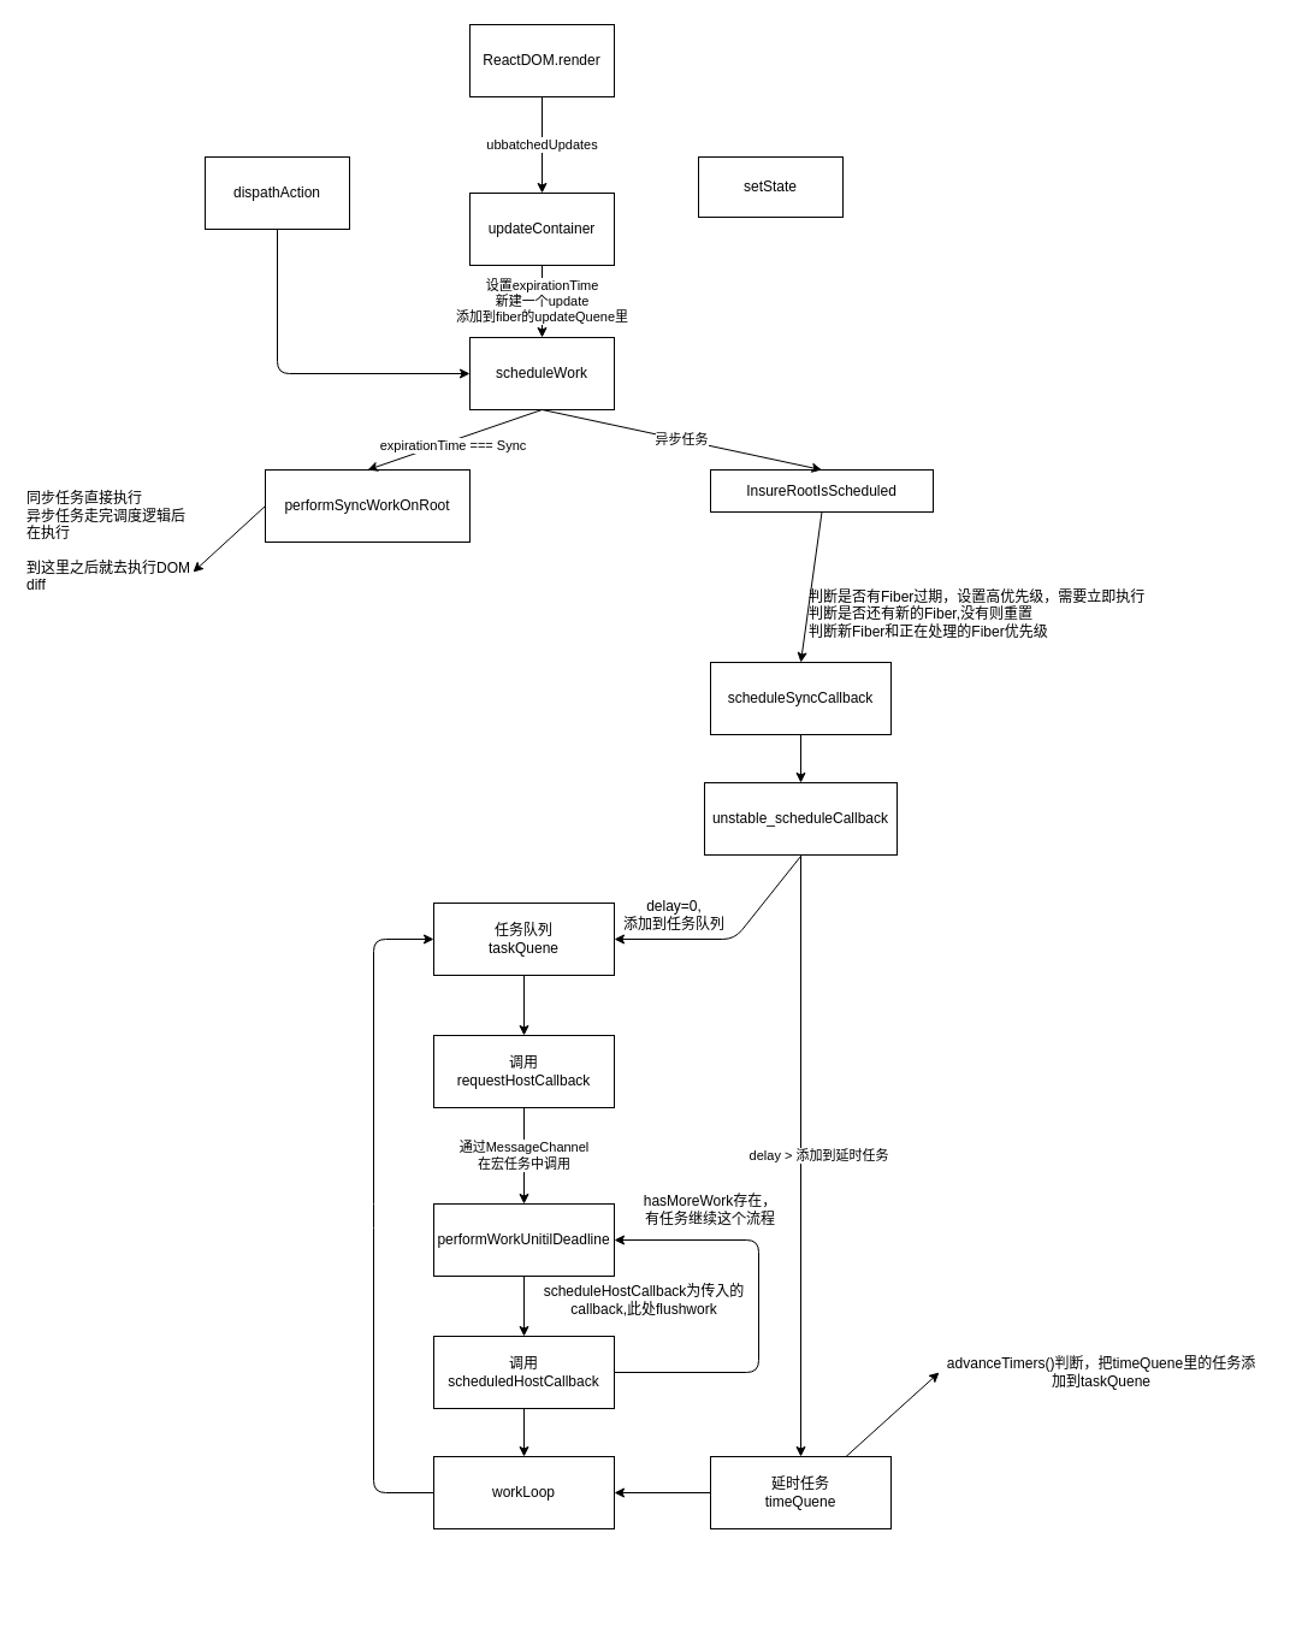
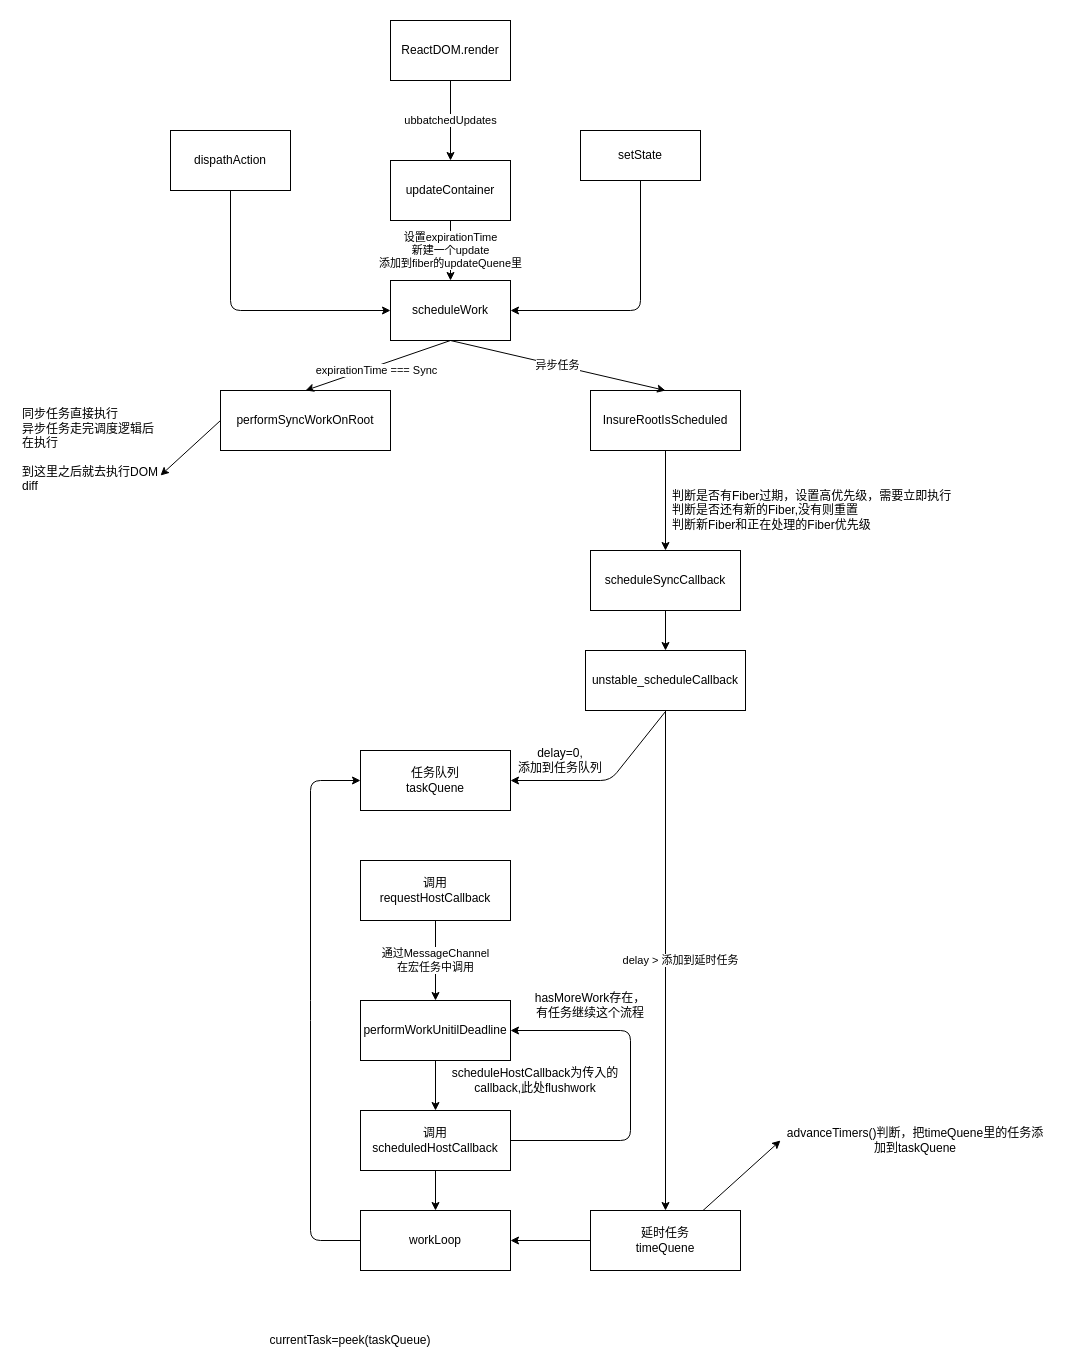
  <mxCell id="0" />
  <mxCell id="1" parent="0" />
  <mxCell id="2" value="ubbatchedUpdates" style="edgeStyle=none;html=1;exitX=0.5;exitY=1;exitDx=0;exitDy=0;" edge="1" parent="1" source="3" target="14"><mxGeometry relative="1" as="geometry" /></mxCell>
  <mxCell id="3" value="ReactDOM.render" style="rounded=0;whiteSpace=wrap;html=1;" vertex="1" parent="1"><mxGeometry x="390" y="20" width="120" height="60" as="geometry" /></mxCell>
  <mxCell id="4" style="edgeStyle=none;html=1;exitX=0;exitY=0.5;exitDx=0;exitDy=0;entryX=1;entryY=0.75;entryDx=0;entryDy=0;" edge="1" parent="1" source="5" target="28"><mxGeometry relative="1" as="geometry" /></mxCell>
  <mxCell id="5" value="performSyncWorkOnRoot" style="rounded=0;whiteSpace=wrap;html=1;" vertex="1" parent="1"><mxGeometry x="220" y="390" width="170" height="60" as="geometry" /></mxCell>
  <mxCell id="6" value="dispathAction" style="rounded=0;whiteSpace=wrap;html=1;" vertex="1" parent="1"><mxGeometry x="170" y="130" width="120" height="60" as="geometry" /></mxCell>
  <mxCell id="7" style="edgeStyle=none;html=1;exitX=0.5;exitY=1;exitDx=0;exitDy=0;entryX=0.5;entryY=0;entryDx=0;entryDy=0;" edge="1" parent="1" source="8" target="21"><mxGeometry relative="1" as="geometry" /></mxCell>
- <mxCell id="8" value="InsureRootIsScheduled" style="rounded=0;whiteSpace=wrap;html=1;" vertex="1" parent="1"><mxGeometry x="590" y="390" width="185" height="35" as="geometry" /></mxCell>
+ <mxCell id="8" value="InsureRootIsScheduled" style="rounded=0;whiteSpace=wrap;html=1;" vertex="1" parent="1"><mxGeometry x="590" y="390" width="150" height="60" as="geometry" /></mxCell>
  <mxCell id="9" style="edgeStyle=none;html=1;exitX=0.5;exitY=1;exitDx=0;exitDy=0;entryX=0.5;entryY=0;entryDx=0;entryDy=0;" edge="1" parent="1" source="12" target="5"><mxGeometry relative="1" as="geometry" /></mxCell>
  <mxCell id="10" value="expirationTime === Sync" style="edgeLabel;html=1;align=center;verticalAlign=middle;resizable=0;points=[];" vertex="1" connectable="0" parent="9"><mxGeometry x="0.048" y="4" relative="1" as="geometry"><mxPoint as="offset" /></mxGeometry></mxCell>
  <mxCell id="11" value="异步任务" style="edgeStyle=none;html=1;exitX=0.5;exitY=1;exitDx=0;exitDy=0;entryX=0.5;entryY=0;entryDx=0;entryDy=0;" edge="1" parent="1" source="12" target="8"><mxGeometry relative="1" as="geometry"><Array as="points" /></mxGeometry></mxCell>
  <mxCell id="12" value="scheduleWork" style="rounded=0;whiteSpace=wrap;html=1;" vertex="1" parent="1"><mxGeometry x="390" y="280" width="120" height="60" as="geometry" /></mxCell>
  <mxCell id="13" value="设置expirationTime&lt;br&gt;新建一个update&lt;br&gt;添加到fiber的updateQuene里" style="edgeStyle=none;html=1;exitX=0.5;exitY=1;exitDx=0;exitDy=0;entryX=0.5;entryY=0;entryDx=0;entryDy=0;" edge="1" parent="1" source="14" target="12"><mxGeometry relative="1" as="geometry" /></mxCell>
  <mxCell id="14" value="updateContainer" style="rounded=0;whiteSpace=wrap;html=1;" vertex="1" parent="1"><mxGeometry x="390" y="160" width="120" height="60" as="geometry" /></mxCell>
+ <mxCell id="15" style="edgeStyle=none;html=1;exitX=0.5;exitY=1;exitDx=0;exitDy=0;entryX=1;entryY=0.5;entryDx=0;entryDy=0;" edge="1" parent="1" source="16" target="12"><mxGeometry relative="1" as="geometry"><Array as="points"><mxPoint x="640" y="310" /></Array></mxGeometry></mxCell>
  <mxCell id="16" value="setState" style="rounded=0;whiteSpace=wrap;html=1;" vertex="1" parent="1"><mxGeometry x="580" y="130" width="120" height="50" as="geometry" /></mxCell>
  <mxCell id="17" value="" style="endArrow=classic;html=1;exitX=0.5;exitY=1;exitDx=0;exitDy=0;entryX=0;entryY=0.5;entryDx=0;entryDy=0;" edge="1" parent="1" source="6" target="12"><mxGeometry width="50" height="50" relative="1" as="geometry"><mxPoint x="470" y="360" as="sourcePoint" /><mxPoint x="520" y="310" as="targetPoint" /><Array as="points"><mxPoint x="230" y="310" /></Array></mxGeometry></mxCell>
  <mxCell id="18" value="delay &amp;gt; 添加到延时任务" style="edgeStyle=none;html=1;exitX=0.5;exitY=1;exitDx=0;exitDy=0;entryX=0.5;entryY=0;entryDx=0;entryDy=0;" edge="1" parent="1" source="19" target="27"><mxGeometry y="15" relative="1" as="geometry"><mxPoint as="offset" /></mxGeometry></mxCell>
  <mxCell id="19" value="unstable_scheduleCallback" style="rounded=0;whiteSpace=wrap;html=1;" vertex="1" parent="1"><mxGeometry x="585" y="650" width="160" height="60" as="geometry" /></mxCell>
  <mxCell id="20" style="edgeStyle=none;html=1;exitX=0.5;exitY=1;exitDx=0;exitDy=0;entryX=0.5;entryY=0;entryDx=0;entryDy=0;" edge="1" parent="1" source="21" target="19"><mxGeometry relative="1" as="geometry" /></mxCell>
  <mxCell id="21" value="scheduleSyncCallback" style="rounded=0;whiteSpace=wrap;html=1;" vertex="1" parent="1"><mxGeometry x="590" y="550" width="150" height="60" as="geometry" /></mxCell>
  <mxCell id="22" value="判断是否有Fiber过期，设置高优先级，需要立即执行&lt;br&gt;判断是否还有新的Fiber,没有则重置&lt;br&gt;判断新Fiber和正在处理的Fiber优先级" style="text;html=1;strokeColor=none;fillColor=none;align=left;verticalAlign=middle;whiteSpace=wrap;rounded=0;" vertex="1" parent="1"><mxGeometry x="670" y="490" width="360" height="40" as="geometry" /></mxCell>
- <mxCell id="23" style="edgeStyle=none;html=1;exitX=0.5;exitY=1;exitDx=0;exitDy=0;entryX=0.5;entryY=0;entryDx=0;entryDy=0;" edge="1" parent="1" source="24" target="32"><mxGeometry relative="1" as="geometry" /></mxCell>
  <mxCell id="24" value="任务队列&lt;br&gt;taskQuene" style="rounded=0;whiteSpace=wrap;html=1;" vertex="1" parent="1"><mxGeometry x="360" y="750" width="150" height="60" as="geometry" /></mxCell>
  <mxCell id="25" style="edgeStyle=none;html=1;exitX=0;exitY=0.5;exitDx=0;exitDy=0;entryX=1;entryY=0.5;entryDx=0;entryDy=0;" edge="1" parent="1" source="27" target="39"><mxGeometry relative="1" as="geometry" /></mxCell>
  <mxCell id="26" style="edgeStyle=none;html=1;exitX=0.75;exitY=0;exitDx=0;exitDy=0;" edge="1" parent="1" source="27"><mxGeometry relative="1" as="geometry"><mxPoint x="780" y="1140" as="targetPoint" /></mxGeometry></mxCell>
  <mxCell id="27" value="延时任务&lt;br&gt;timeQuene" style="rounded=0;whiteSpace=wrap;html=1;" vertex="1" parent="1"><mxGeometry x="590" y="1210" width="150" height="60" as="geometry" /></mxCell>
  <mxCell id="28" value="同步任务直接执行&lt;br&gt;异步任务走完调度逻辑后在执行&lt;br&gt;&lt;br&gt;到这里之后就去执行DOM diff" style="text;html=1;strokeColor=none;fillColor=none;align=left;verticalAlign=middle;whiteSpace=wrap;rounded=0;" vertex="1" parent="1"><mxGeometry x="20" y="400" width="140" height="100" as="geometry" /></mxCell>
  <mxCell id="29" value="" style="endArrow=classic;html=1;entryX=1;entryY=0.5;entryDx=0;entryDy=0;" edge="1" parent="1" target="24"><mxGeometry width="50" height="50" relative="1" as="geometry"><mxPoint x="665" y="711" as="sourcePoint" /><mxPoint x="730" y="700" as="targetPoint" /><Array as="points"><mxPoint x="610" y="780" /></Array></mxGeometry></mxCell>
  <mxCell id="30" value="delay=0,&lt;br&gt;添加到任务队列" style="text;html=1;strokeColor=none;fillColor=none;align=center;verticalAlign=middle;whiteSpace=wrap;rounded=0;" vertex="1" parent="1"><mxGeometry x="510" y="750" width="100" height="20" as="geometry" /></mxCell>
  <mxCell id="31" value="通过MessageChannel&lt;br&gt;在宏任务中调用" style="edgeStyle=none;html=1;exitX=0.5;exitY=1;exitDx=0;exitDy=0;entryX=0.5;entryY=0;entryDx=0;entryDy=0;" edge="1" parent="1" source="32" target="37"><mxGeometry relative="1" as="geometry"><Array as="points" /></mxGeometry></mxCell>
  <mxCell id="32" value="调用&lt;br&gt;requestHostCallback" style="rounded=0;whiteSpace=wrap;html=1;" vertex="1" parent="1"><mxGeometry x="360" y="860" width="150" height="60" as="geometry" /></mxCell>
  <mxCell id="33" style="edgeStyle=none;html=1;exitX=0.5;exitY=1;exitDx=0;exitDy=0;entryX=0.5;entryY=0;entryDx=0;entryDy=0;" edge="1" parent="1" source="35" target="39"><mxGeometry relative="1" as="geometry" /></mxCell>
  <mxCell id="34" style="edgeStyle=none;html=1;exitX=1;exitY=0.5;exitDx=0;exitDy=0;entryX=1;entryY=0.5;entryDx=0;entryDy=0;" edge="1" parent="1" source="35" target="37"><mxGeometry relative="1" as="geometry"><mxPoint x="620" y="1010" as="targetPoint" /><Array as="points"><mxPoint x="630" y="1140" /><mxPoint x="630" y="1030" /></Array></mxGeometry></mxCell>
  <mxCell id="35" value="调用&lt;br&gt;scheduledHostCallback" style="rounded=0;whiteSpace=wrap;html=1;" vertex="1" parent="1"><mxGeometry x="360" y="1110" width="150" height="60" as="geometry" /></mxCell>
  <mxCell id="36" style="edgeStyle=none;html=1;exitX=0.5;exitY=1;exitDx=0;exitDy=0;entryX=0.5;entryY=0;entryDx=0;entryDy=0;" edge="1" parent="1" source="37" target="35"><mxGeometry relative="1" as="geometry" /></mxCell>
  <mxCell id="37" value="performWorkUnitilDeadline" style="rounded=0;whiteSpace=wrap;html=1;" vertex="1" parent="1"><mxGeometry x="360" y="1000" width="150" height="60" as="geometry" /></mxCell>
  <mxCell id="38" style="edgeStyle=none;html=1;exitX=0;exitY=0.5;exitDx=0;exitDy=0;entryX=0;entryY=0.5;entryDx=0;entryDy=0;" edge="1" parent="1" source="39" target="24"><mxGeometry relative="1" as="geometry"><Array as="points"><mxPoint x="310" y="1240" /><mxPoint x="310" y="1010" /><mxPoint x="310" y="780" /></Array></mxGeometry></mxCell>
  <mxCell id="39" value="workLoop" style="rounded=0;whiteSpace=wrap;html=1;" vertex="1" parent="1"><mxGeometry x="360" y="1210" width="150" height="60" as="geometry" /></mxCell>
  <mxCell id="40" value="scheduleHostCallback为传入的callback,此处flushwork" style="text;html=1;strokeColor=none;fillColor=none;align=center;verticalAlign=middle;whiteSpace=wrap;rounded=0;" vertex="1" parent="1"><mxGeometry x="440" y="1070" width="190" height="20" as="geometry" /></mxCell>
+ <mxCell id="41" value="currentTask=peek(taskQueue)" style="text;html=1;strokeColor=none;fillColor=none;align=center;verticalAlign=middle;whiteSpace=wrap;rounded=0;" vertex="1" parent="1"><mxGeometry x="250" y="1330" width="200" height="20" as="geometry" /></mxCell>
  <mxCell id="42" value="advanceTimers()判断，把timeQuene里的任务添加到taskQuene" style="text;html=1;strokeColor=none;fillColor=none;align=center;verticalAlign=middle;whiteSpace=wrap;rounded=0;" vertex="1" parent="1"><mxGeometry x="780" y="1105" width="270" height="70" as="geometry" /></mxCell>
  <mxCell id="43" value="hasMoreWork存在，有任务继续这个流程" style="text;html=1;strokeColor=none;fillColor=none;align=center;verticalAlign=middle;whiteSpace=wrap;rounded=0;" vertex="1" parent="1"><mxGeometry x="530" y="990" width="120" height="30" as="geometry" /></mxCell>
